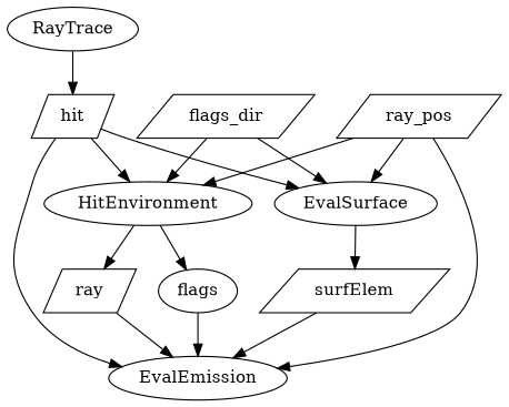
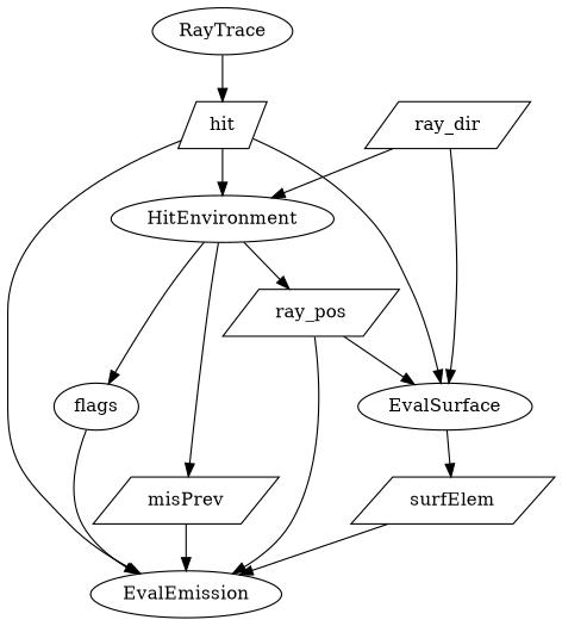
  digraph {
    rankdir=TD
    node [shape=parallelogram]
    HitEnvironment [shape=""]
    hit
    EvalSurface [shape=""]
    EvalEmission [shape=""]
    flags [shape=ellipse]
-   misPrev [label=ray]
+   misPrev
    surfElem
    ray_pos
    RayTrace [shape=""]
-   ray_dir [label=flags_dir]
+   ray_dir
    HitEnvironment -> flags
    HitEnvironment -> misPrev
    hit -> HitEnvironment
    hit -> EvalSurface
    hit -> EvalEmission
    EvalSurface -> surfElem
    flags -> EvalEmission
    misPrev -> EvalEmission
    surfElem -> EvalEmission
-   ray_pos -> HitEnvironment
+   HitEnvironment -> ray_pos
    ray_pos -> EvalSurface
    ray_pos -> EvalEmission
    RayTrace -> hit
    ray_dir -> HitEnvironment
    ray_dir -> EvalSurface
  }
